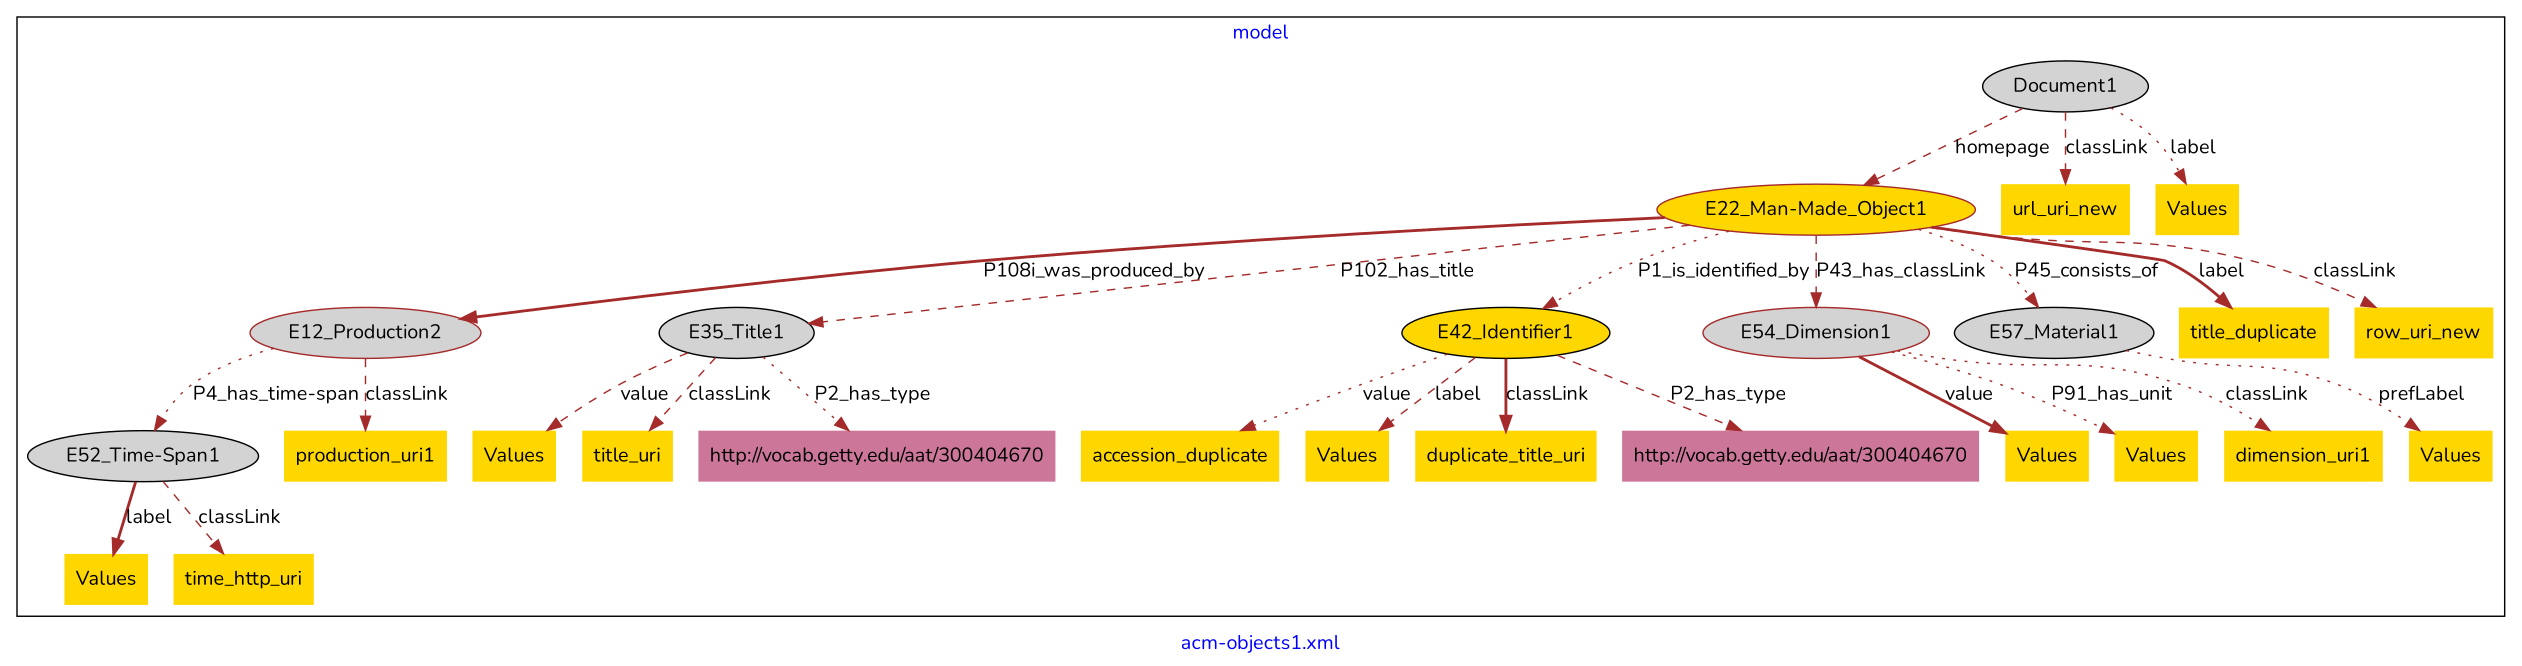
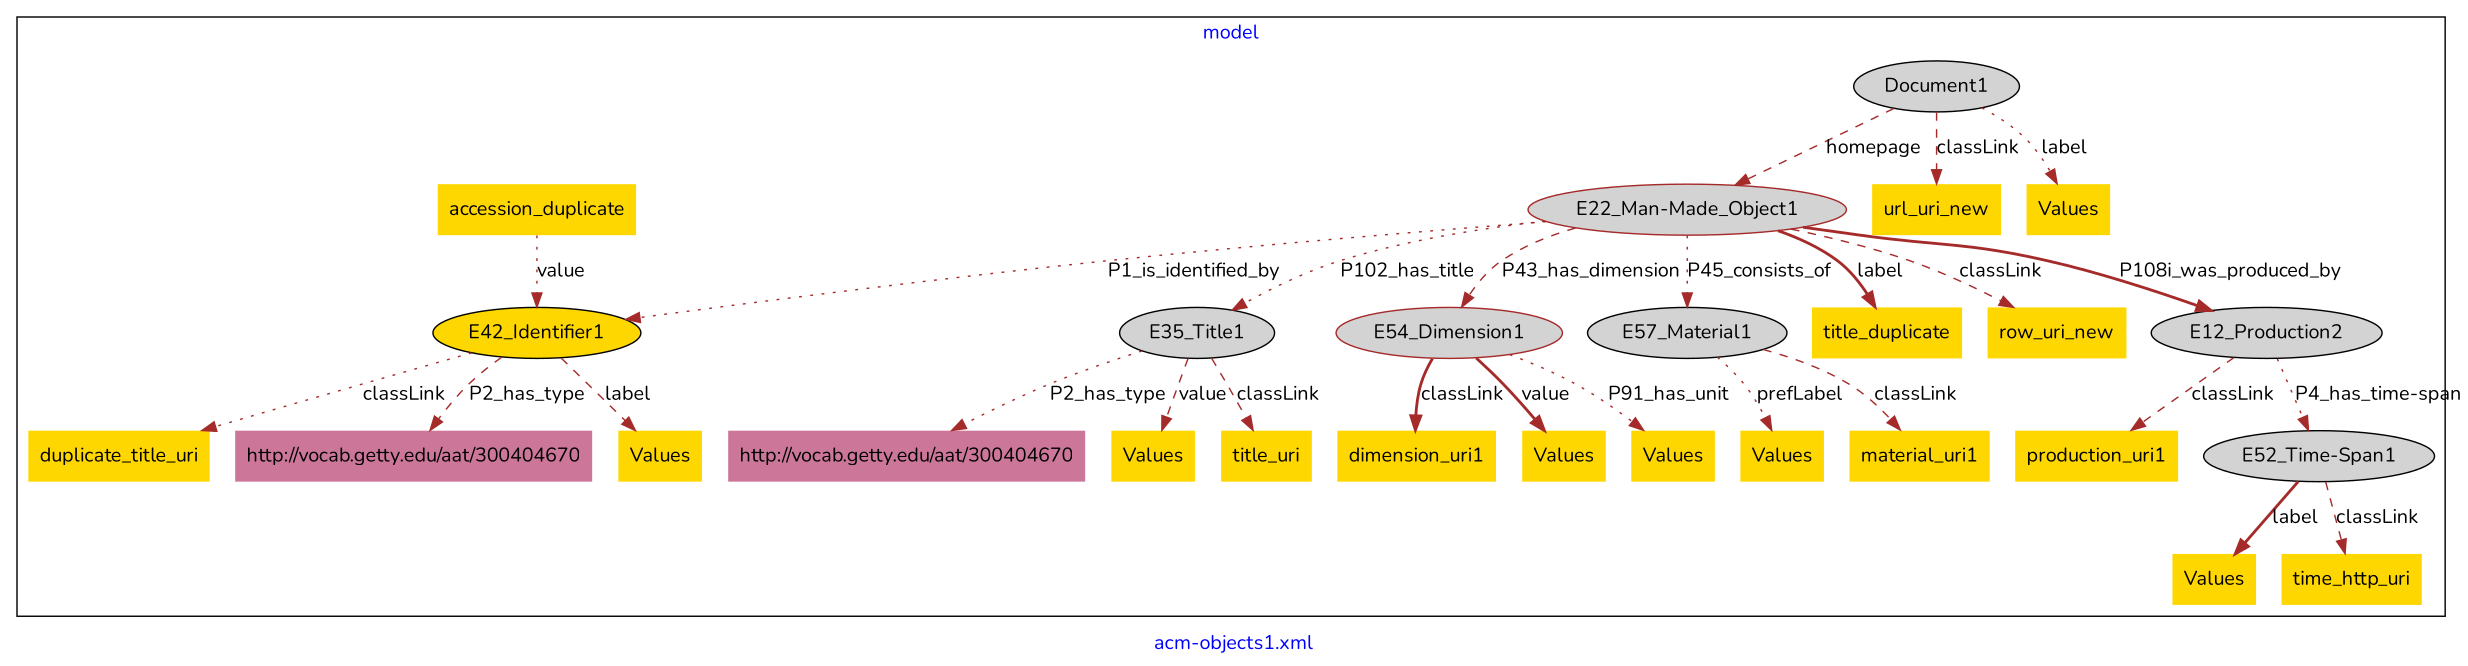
  digraph {
    fontcolor=blue
    fontname=Nunito
    label="acm-objects1.xml"
    remincross=true
    node [color=black fillcolor=gold fontname=Nunito style=filled shape=plaintext]
    edge [color=brown fontcolor=black fontname=Nunito style=dashed]
-   n1 [color=brown fillcolor=lightgray label=E12_Production2 shape=""]
+   n1 [fillcolor=lightgray label=E12_Production2 shape=""]
    n2 [fillcolor=lightgray label="E52_Time-Span1" shape=""]
-   n3 [color=brown label="E22_Man-Made_Object1" shape=""]
+   n3 [color=brown fillcolor=lightgray label="E22_Man-Made_Object1" shape=""]
    n4 [fillcolor=lightgray label=E35_Title1 shape=""]
    n5 [label=E42_Identifier1 shape=""]
    n6 [color=brown fillcolor=lightgray label=E54_Dimension1 shape=""]
    n7 [fillcolor=lightgray label=E57_Material1 shape=""]
    n8 [fillcolor=lightgray label=Document1 shape=""]
    n9 [label=title_duplicate]
    n10 [label=Values]
    n11 [color=brown label=Values]
    n12 [label=Values]
    n13 [color=brown label=accession_duplicate]
    n14 [label=url_uri_new]
    n15 [color=brown label=Values]
    n16 [color=brown label=Values]
    n17 [label=duplicate_title_uri]
    n18 [color=brown label=time_http_uri]
+   n19 [color=brown label=material_uri1]
    n20 [color=brown label=row_uri_new]
    n21 [color=brown label=title_uri]
    n22 [label=production_uri1]
    n23 [color=brown label=Values]
    n24 [color=brown label=Values]
    n25 [color=brown label=dimension_uri1]
    n26 [fillcolor="#CC7799" label="http://vocab.getty.edu/aat/300404670"]
    n27 [fillcolor="#CC7799" label="http://vocab.getty.edu/aat/300404670"]
    subgraph cluster_1 {
      label=model
      n1
      n2
      n3
      n4
      n5
      n6
      n7
      n8
      n9
      n10
      n11
      n12
      n13
      n14
      n15
      n16
      n17
      n18
+     n19
      n20
      n21
      n22
      n23
      n24
      n25
      n26
      n27
    }
    n1 -> n2 [label="P4_has_time-span" style=dotted]
    n1 -> n22 [label=classLink]
    n2 -> n11 [label=label style=bold]
    n2 -> n18 [label=classLink]
    n3 -> n1 [label=P108i_was_produced_by style=bold]
-   n3 -> n4 [label=P102_has_title]
+   n3 -> n4 [label=P102_has_title style=dotted]
    n3 -> n5 [label=P1_is_identified_by style=dotted]
-   n3 -> n6 [label=P43_has_classLink]
+   n3 -> n6 [label=P43_has_dimension]
    n3 -> n7 [label=P45_consists_of style=dotted]
    n3 -> n9 [label=label style=bold]
    n3 -> n20 [label=classLink]
    n4 -> n10 [label=value]
    n4 -> n21 [label=classLink]
    n4 -> n26 [label=P2_has_type style=dotted]
-   n5 -> n13 [label=value style=dotted]
+   n13 -> n5 [label=value style=dotted]
    n5 -> n16 [label=label]
-   n5 -> n17 [label=classLink style=bold]
+   n5 -> n17 [label=classLink style=dotted]
    n5 -> n27 [label=P2_has_type]
    n6 -> n12 [label=value style=bold]
    n6 -> n24 [label=P91_has_unit style=dotted]
-   n6 -> n25 [label=classLink style=dotted]
+   n6 -> n25 [label=classLink style=bold]
+   n7 -> n19 [label=classLink]
    n7 -> n23 [label=prefLabel style=dotted]
    n8 -> n3 [label=homepage]
    n8 -> n14 [label=classLink]
    n8 -> n15 [label=label style=dotted]
  }
